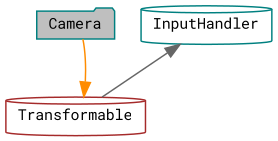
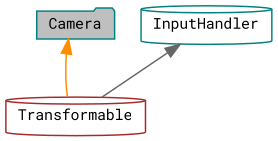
  digraph {
    fontname="Roboto Mono"
    node [color=teal fillcolor=white fontname="Roboto Mono" fontsize=10 shape=cylinder style=filled]
    edge [dir=back fontname="Roboto Mono" fontsize=10 labelfontname=Helvetica labelfontsize=10 style=solid]
    n1 [fillcolor=grey75 fontcolor=black height=0.2 label=Camera shape=folder width=0.4]
    n2 [height=0.2 label=InputHandler width=0.4]
    n3 [color=brown height=0.2 label=Transformable width=0.4]
    n2 -> n3 [color=gray40]
-   n3 -> n1 [color=darkorange]
+   n1 -> n3 [color=darkorange]
  }
